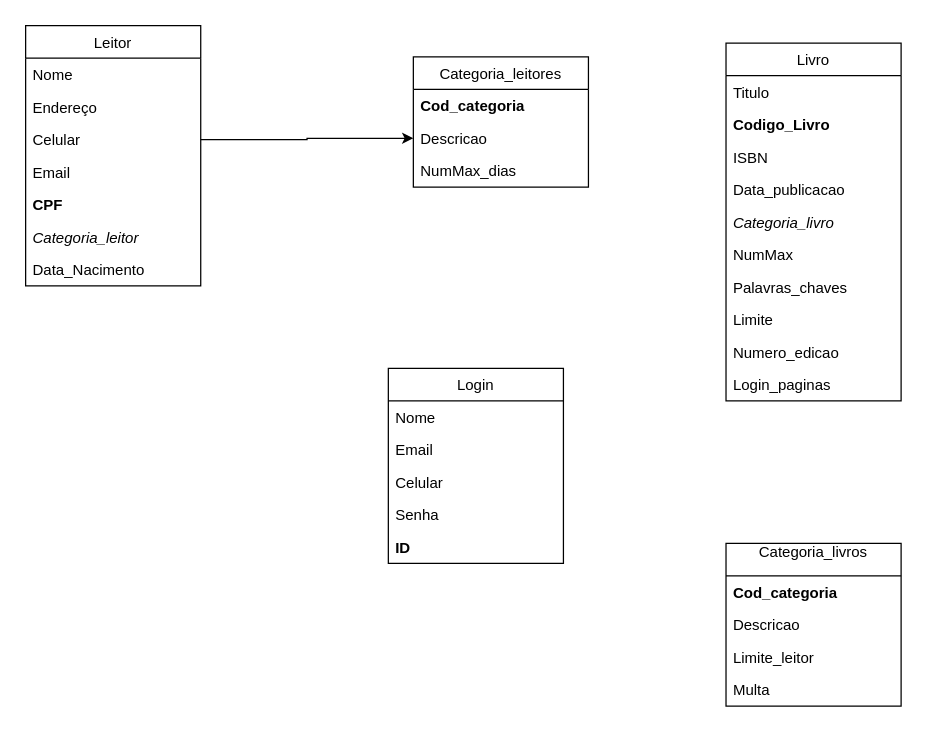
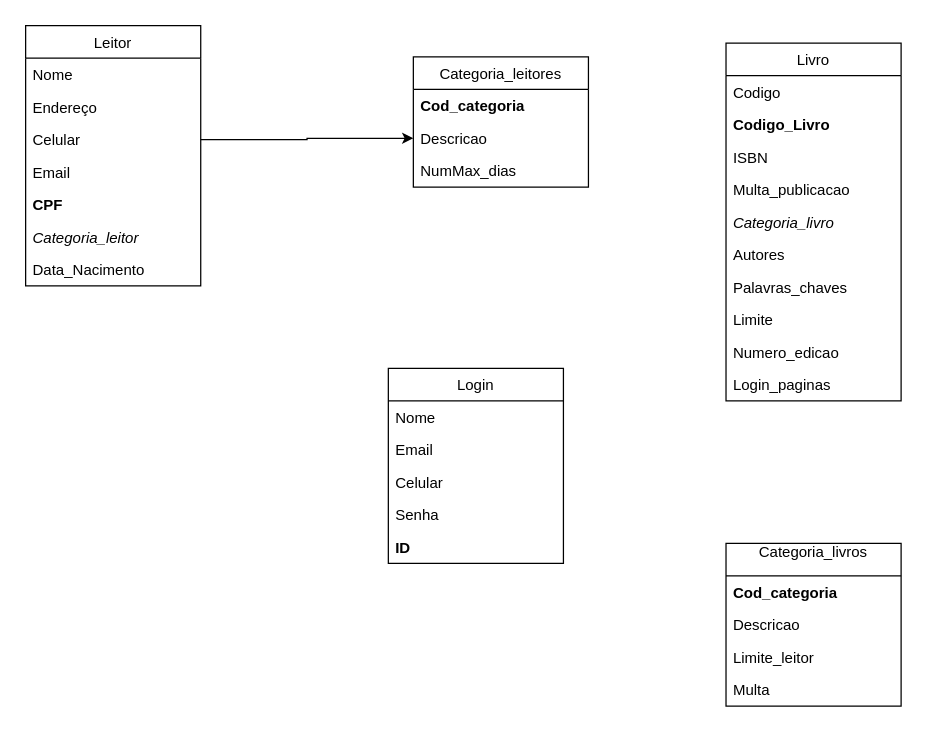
  <mxCell id="0" />
  <mxCell id="1" parent="0" />
  <mxCell id="2" value="Leitor" style="swimlane;fontStyle=0;childLayout=stackLayout;horizontal=1;startSize=26;fillColor=none;horizontalStack=0;resizeParent=1;resizeParentMax=0;resizeLast=0;collapsible=1;marginBottom=0;" vertex="1" parent="1"><mxGeometry x="20" y="20" width="140" height="208" as="geometry" /></mxCell>
  <mxCell id="3" value="Nome&#10;" style="text;strokeColor=none;fillColor=none;align=left;verticalAlign=top;spacingLeft=4;spacingRight=4;overflow=hidden;rotatable=0;points=[[0,0.5],[1,0.5]];portConstraint=eastwest;" vertex="1" parent="2"><mxGeometry y="26" width="140" height="26" as="geometry" /></mxCell>
  <mxCell id="4" value="Endereço" style="text;strokeColor=none;fillColor=none;align=left;verticalAlign=top;spacingLeft=4;spacingRight=4;overflow=hidden;rotatable=0;points=[[0,0.5],[1,0.5]];portConstraint=eastwest;" vertex="1" parent="2"><mxGeometry y="52" width="140" height="26" as="geometry" /></mxCell>
  <mxCell id="5" value="Celular" style="text;strokeColor=none;fillColor=none;align=left;verticalAlign=top;spacingLeft=4;spacingRight=4;overflow=hidden;rotatable=0;points=[[0,0.5],[1,0.5]];portConstraint=eastwest;" vertex="1" parent="2"><mxGeometry y="78" width="140" height="26" as="geometry" /></mxCell>
  <mxCell id="6" value="Email" style="text;strokeColor=none;fillColor=none;align=left;verticalAlign=top;spacingLeft=4;spacingRight=4;overflow=hidden;rotatable=0;points=[[0,0.5],[1,0.5]];portConstraint=eastwest;" vertex="1" parent="2"><mxGeometry y="104" width="140" height="26" as="geometry" /></mxCell>
  <mxCell id="7" value="CPF" style="text;strokeColor=none;fillColor=none;align=left;verticalAlign=top;spacingLeft=4;spacingRight=4;overflow=hidden;rotatable=0;points=[[0,0.5],[1,0.5]];portConstraint=eastwest;fontStyle=1" vertex="1" parent="2"><mxGeometry y="130" width="140" height="26" as="geometry" /></mxCell>
  <mxCell id="8" value="Categoria_leitor" style="text;strokeColor=none;fillColor=none;align=left;verticalAlign=top;spacingLeft=4;spacingRight=4;overflow=hidden;rotatable=0;points=[[0,0.5],[1,0.5]];portConstraint=eastwest;fontStyle=2;movable=1;resizable=1;deletable=1;editable=1;connectable=1;" vertex="1" parent="2"><mxGeometry y="156" width="140" height="26" as="geometry" /></mxCell>
  <mxCell id="9" value="Data_Nacimento" style="text;strokeColor=none;fillColor=none;align=left;verticalAlign=top;spacingLeft=4;spacingRight=4;overflow=hidden;rotatable=0;points=[[0,0.5],[1,0.5]];portConstraint=eastwest;" vertex="1" parent="2"><mxGeometry y="182" width="140" height="26" as="geometry" /></mxCell>
  <mxCell id="10" value="Livro" style="swimlane;fontStyle=0;childLayout=stackLayout;horizontal=1;startSize=26;fillColor=none;horizontalStack=0;resizeParent=1;resizeParentMax=0;resizeLast=0;collapsible=1;marginBottom=0;" vertex="1" parent="1"><mxGeometry x="580" y="34" width="140" height="286" as="geometry" /></mxCell>
- <mxCell id="11" value="Titulo" style="text;strokeColor=none;fillColor=none;align=left;verticalAlign=top;spacingLeft=4;spacingRight=4;overflow=hidden;rotatable=0;points=[[0,0.5],[1,0.5]];portConstraint=eastwest;" vertex="1" parent="10"><mxGeometry y="26" width="140" height="26" as="geometry" /></mxCell>
+ <mxCell id="11" value="Codigo" style="text;strokeColor=none;fillColor=none;align=left;verticalAlign=top;spacingLeft=4;spacingRight=4;overflow=hidden;rotatable=0;points=[[0,0.5],[1,0.5]];portConstraint=eastwest;" vertex="1" parent="10"><mxGeometry y="26" width="140" height="26" as="geometry" /></mxCell>
  <mxCell id="12" value="Codigo_Livro" style="text;strokeColor=none;fillColor=none;align=left;verticalAlign=top;spacingLeft=4;spacingRight=4;overflow=hidden;rotatable=0;points=[[0,0.5],[1,0.5]];portConstraint=eastwest;fontStyle=1" vertex="1" parent="10"><mxGeometry y="52" width="140" height="26" as="geometry" /></mxCell>
  <mxCell id="13" value="ISBN" style="text;strokeColor=none;fillColor=none;align=left;verticalAlign=top;spacingLeft=4;spacingRight=4;overflow=hidden;rotatable=0;points=[[0,0.5],[1,0.5]];portConstraint=eastwest;fontStyle=0" vertex="1" parent="10"><mxGeometry y="78" width="140" height="26" as="geometry" /></mxCell>
- <mxCell id="14" value="Data_publicacao" style="text;strokeColor=none;fillColor=none;align=left;verticalAlign=top;spacingLeft=4;spacingRight=4;overflow=hidden;rotatable=0;points=[[0,0.5],[1,0.5]];portConstraint=eastwest;fontStyle=0;movable=1;resizable=1;deletable=1;editable=1;connectable=1;" vertex="1" parent="10"><mxGeometry y="104" width="140" height="26" as="geometry" /></mxCell>
+ <mxCell id="14" value="Multa_publicacao" style="text;strokeColor=none;fillColor=none;align=left;verticalAlign=top;spacingLeft=4;spacingRight=4;overflow=hidden;rotatable=0;points=[[0,0.5],[1,0.5]];portConstraint=eastwest;fontStyle=0;movable=1;resizable=1;deletable=1;editable=1;connectable=1;" vertex="1" parent="10"><mxGeometry y="104" width="140" height="26" as="geometry" /></mxCell>
  <mxCell id="15" value="Categoria_livro" style="text;strokeColor=none;fillColor=none;align=left;verticalAlign=top;spacingLeft=4;spacingRight=4;overflow=hidden;rotatable=0;points=[[0,0.5],[1,0.5]];portConstraint=eastwest;fontStyle=2" vertex="1" parent="10"><mxGeometry y="130" width="140" height="26" as="geometry" /></mxCell>
- <mxCell id="16" value="NumMax" style="text;strokeColor=none;fillColor=none;align=left;verticalAlign=top;spacingLeft=4;spacingRight=4;overflow=hidden;rotatable=0;points=[[0,0.5],[1,0.5]];portConstraint=eastwest;fontStyle=0" vertex="1" parent="10"><mxGeometry y="156" width="140" height="26" as="geometry" /></mxCell>
+ <mxCell id="16" value="Autores" style="text;strokeColor=none;fillColor=none;align=left;verticalAlign=top;spacingLeft=4;spacingRight=4;overflow=hidden;rotatable=0;points=[[0,0.5],[1,0.5]];portConstraint=eastwest;fontStyle=0" vertex="1" parent="10"><mxGeometry y="156" width="140" height="26" as="geometry" /></mxCell>
  <mxCell id="17" value="Palavras_chaves" style="text;strokeColor=none;fillColor=none;align=left;verticalAlign=top;spacingLeft=4;spacingRight=4;overflow=hidden;rotatable=0;points=[[0,0.5],[1,0.5]];portConstraint=eastwest;" vertex="1" parent="10"><mxGeometry y="182" width="140" height="26" as="geometry" /></mxCell>
  <mxCell id="18" value="Limite" style="text;strokeColor=none;fillColor=none;align=left;verticalAlign=top;spacingLeft=4;spacingRight=4;overflow=hidden;rotatable=0;points=[[0,0.5],[1,0.5]];portConstraint=eastwest;fontStyle=0;movable=1;resizable=1;deletable=1;editable=1;connectable=1;" vertex="1" parent="10"><mxGeometry y="208" width="140" height="26" as="geometry" /></mxCell>
  <mxCell id="19" value="Numero_edicao" style="text;strokeColor=none;fillColor=none;align=left;verticalAlign=top;spacingLeft=4;spacingRight=4;overflow=hidden;rotatable=0;points=[[0,0.5],[1,0.5]];portConstraint=eastwest;fontStyle=0;movable=1;resizable=1;deletable=1;editable=1;connectable=1;" vertex="1" parent="10"><mxGeometry y="234" width="140" height="26" as="geometry" /></mxCell>
  <mxCell id="20" value="Login_paginas" style="text;strokeColor=none;fillColor=none;align=left;verticalAlign=top;spacingLeft=4;spacingRight=4;overflow=hidden;rotatable=0;points=[[0,0.5],[1,0.5]];portConstraint=eastwest;fontStyle=0;movable=1;resizable=1;deletable=1;editable=1;connectable=1;" vertex="1" parent="10"><mxGeometry y="260" width="140" height="26" as="geometry" /></mxCell>
  <mxCell id="21" value="Categoria_leitores" style="swimlane;fontStyle=0;childLayout=stackLayout;horizontal=1;startSize=26;fillColor=none;horizontalStack=0;resizeParent=1;resizeParentMax=0;resizeLast=0;collapsible=1;marginBottom=0;" vertex="1" parent="1"><mxGeometry x="330" y="45" width="140" height="104" as="geometry" /></mxCell>
  <mxCell id="22" value="Cod_categoria" style="text;strokeColor=none;fillColor=none;align=left;verticalAlign=top;spacingLeft=4;spacingRight=4;overflow=hidden;rotatable=0;points=[[0,0.5],[1,0.5]];portConstraint=eastwest;fontStyle=1" vertex="1" parent="21"><mxGeometry y="26" width="140" height="26" as="geometry" /></mxCell>
  <mxCell id="23" value="Descricao" style="text;strokeColor=none;fillColor=none;align=left;verticalAlign=top;spacingLeft=4;spacingRight=4;overflow=hidden;rotatable=0;points=[[0,0.5],[1,0.5]];portConstraint=eastwest;" vertex="1" parent="21"><mxGeometry y="52" width="140" height="26" as="geometry" /></mxCell>
  <mxCell id="24" value="NumMax_dias" style="text;strokeColor=none;fillColor=none;align=left;verticalAlign=top;spacingLeft=4;spacingRight=4;overflow=hidden;rotatable=0;points=[[0,0.5],[1,0.5]];portConstraint=eastwest;" vertex="1" parent="21"><mxGeometry y="78" width="140" height="26" as="geometry" /></mxCell>
  <mxCell id="25" value="Categoria_livros&#10;" style="swimlane;fontStyle=0;childLayout=stackLayout;horizontal=1;startSize=26;fillColor=none;horizontalStack=0;resizeParent=1;resizeParentMax=0;resizeLast=0;collapsible=1;marginBottom=0;" vertex="1" parent="1"><mxGeometry x="580" y="434" width="140" height="130" as="geometry" /></mxCell>
  <mxCell id="26" value="Cod_categoria" style="text;strokeColor=none;fillColor=none;align=left;verticalAlign=top;spacingLeft=4;spacingRight=4;overflow=hidden;rotatable=0;points=[[0,0.5],[1,0.5]];portConstraint=eastwest;fontStyle=1" vertex="1" parent="25"><mxGeometry y="26" width="140" height="26" as="geometry" /></mxCell>
  <mxCell id="27" value="Descricao" style="text;strokeColor=none;fillColor=none;align=left;verticalAlign=top;spacingLeft=4;spacingRight=4;overflow=hidden;rotatable=0;points=[[0,0.5],[1,0.5]];portConstraint=eastwest;" vertex="1" parent="25"><mxGeometry y="52" width="140" height="26" as="geometry" /></mxCell>
  <mxCell id="28" value="Limite_leitor" style="text;strokeColor=none;fillColor=none;align=left;verticalAlign=top;spacingLeft=4;spacingRight=4;overflow=hidden;rotatable=0;points=[[0,0.5],[1,0.5]];portConstraint=eastwest;" vertex="1" parent="25"><mxGeometry y="78" width="140" height="26" as="geometry" /></mxCell>
  <mxCell id="29" value="Multa" style="text;strokeColor=none;fillColor=none;align=left;verticalAlign=top;spacingLeft=4;spacingRight=4;overflow=hidden;rotatable=0;points=[[0,0.5],[1,0.5]];portConstraint=eastwest;" vertex="1" parent="25"><mxGeometry y="104" width="140" height="26" as="geometry" /></mxCell>
  <mxCell id="30" style="edgeStyle=orthogonalEdgeStyle;rounded=0;orthogonalLoop=1;jettySize=auto;html=1;exitX=1;exitY=0.5;exitDx=0;exitDy=0;" edge="1" parent="1" source="5" target="23"><mxGeometry relative="1" as="geometry" /></mxCell>
  <mxCell id="31" value="Login" style="swimlane;fontStyle=0;childLayout=stackLayout;horizontal=1;startSize=26;fillColor=none;horizontalStack=0;resizeParent=1;resizeParentMax=0;resizeLast=0;collapsible=1;marginBottom=0;" vertex="1" parent="1"><mxGeometry x="310" y="294" width="140" height="156" as="geometry" /></mxCell>
  <mxCell id="32" value="Nome&#10;" style="text;strokeColor=none;fillColor=none;align=left;verticalAlign=top;spacingLeft=4;spacingRight=4;overflow=hidden;rotatable=0;points=[[0,0.5],[1,0.5]];portConstraint=eastwest;" vertex="1" parent="31"><mxGeometry y="26" width="140" height="26" as="geometry" /></mxCell>
  <mxCell id="33" value="Email" style="text;strokeColor=none;fillColor=none;align=left;verticalAlign=top;spacingLeft=4;spacingRight=4;overflow=hidden;rotatable=0;points=[[0,0.5],[1,0.5]];portConstraint=eastwest;" vertex="1" parent="31"><mxGeometry y="52" width="140" height="26" as="geometry" /></mxCell>
  <mxCell id="34" value="Celular" style="text;strokeColor=none;fillColor=none;align=left;verticalAlign=top;spacingLeft=4;spacingRight=4;overflow=hidden;rotatable=0;points=[[0,0.5],[1,0.5]];portConstraint=eastwest;" vertex="1" parent="31"><mxGeometry y="78" width="140" height="26" as="geometry" /></mxCell>
  <mxCell id="35" value="Senha" style="text;strokeColor=none;fillColor=none;align=left;verticalAlign=top;spacingLeft=4;spacingRight=4;overflow=hidden;rotatable=0;points=[[0,0.5],[1,0.5]];portConstraint=eastwest;" vertex="1" parent="31"><mxGeometry y="104" width="140" height="26" as="geometry" /></mxCell>
  <mxCell id="36" value="ID" style="text;strokeColor=none;fillColor=none;align=left;verticalAlign=top;spacingLeft=4;spacingRight=4;overflow=hidden;rotatable=0;points=[[0,0.5],[1,0.5]];portConstraint=eastwest;fontStyle=1" vertex="1" parent="31"><mxGeometry y="130" width="140" height="26" as="geometry" /></mxCell>
